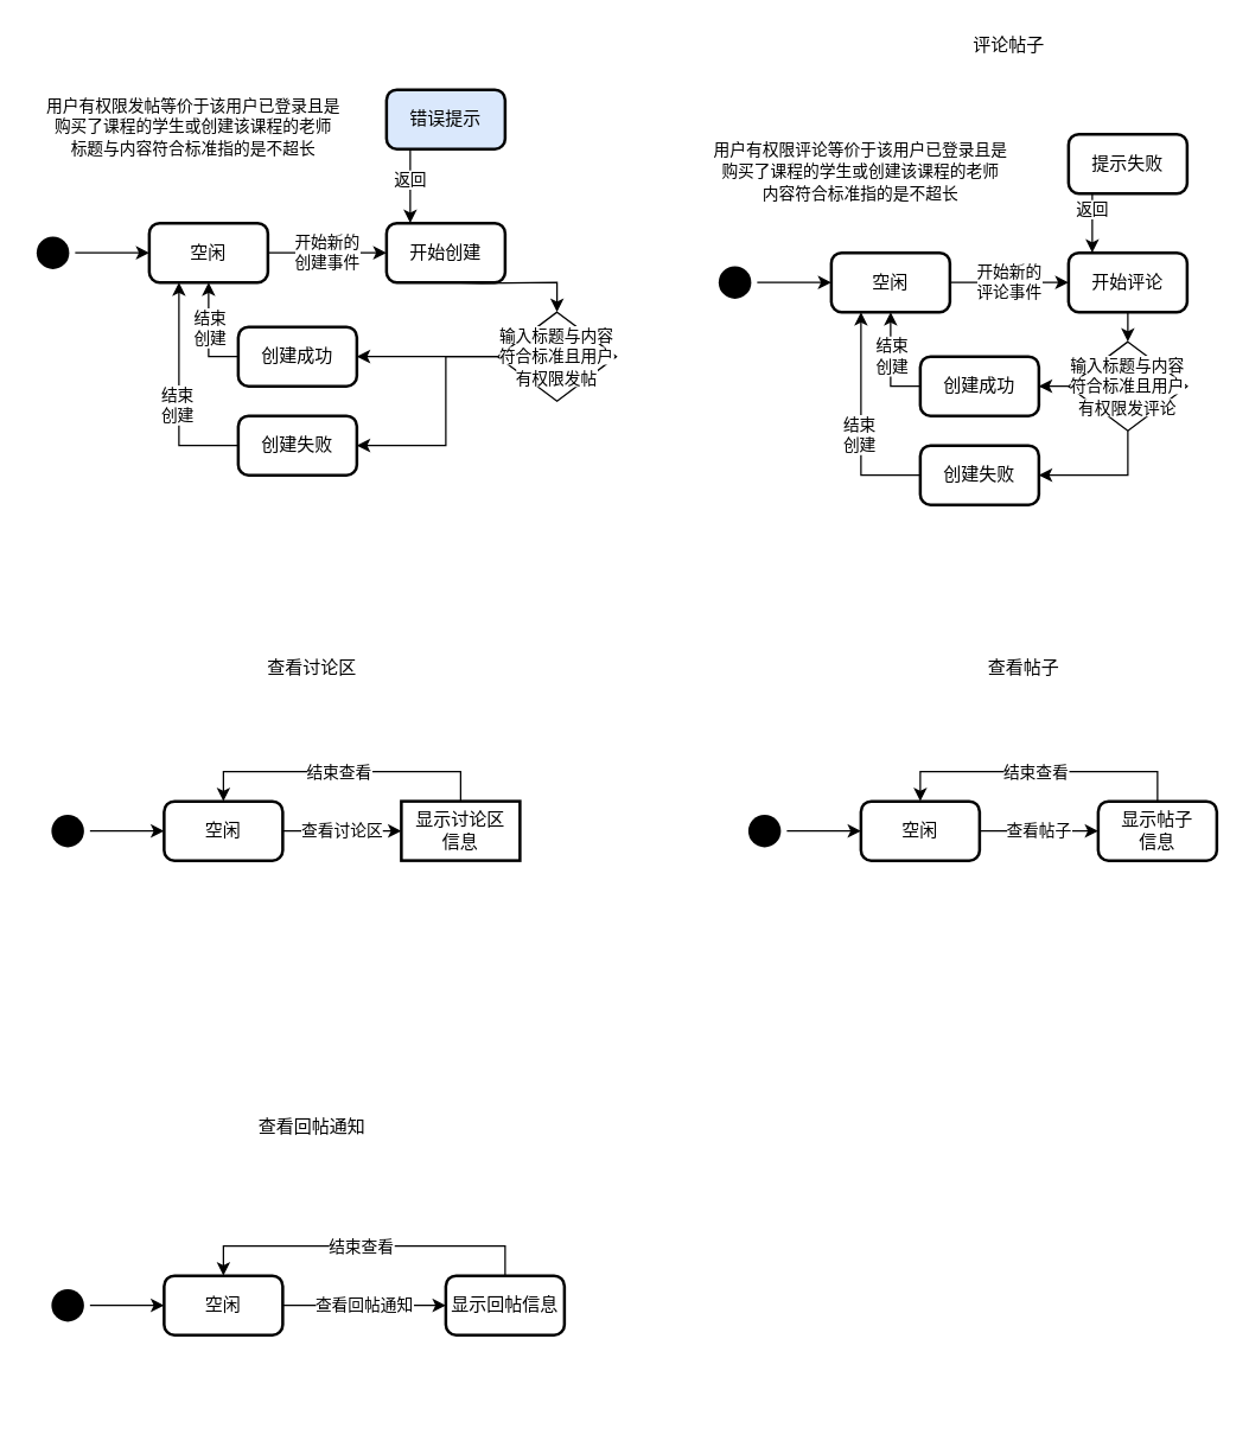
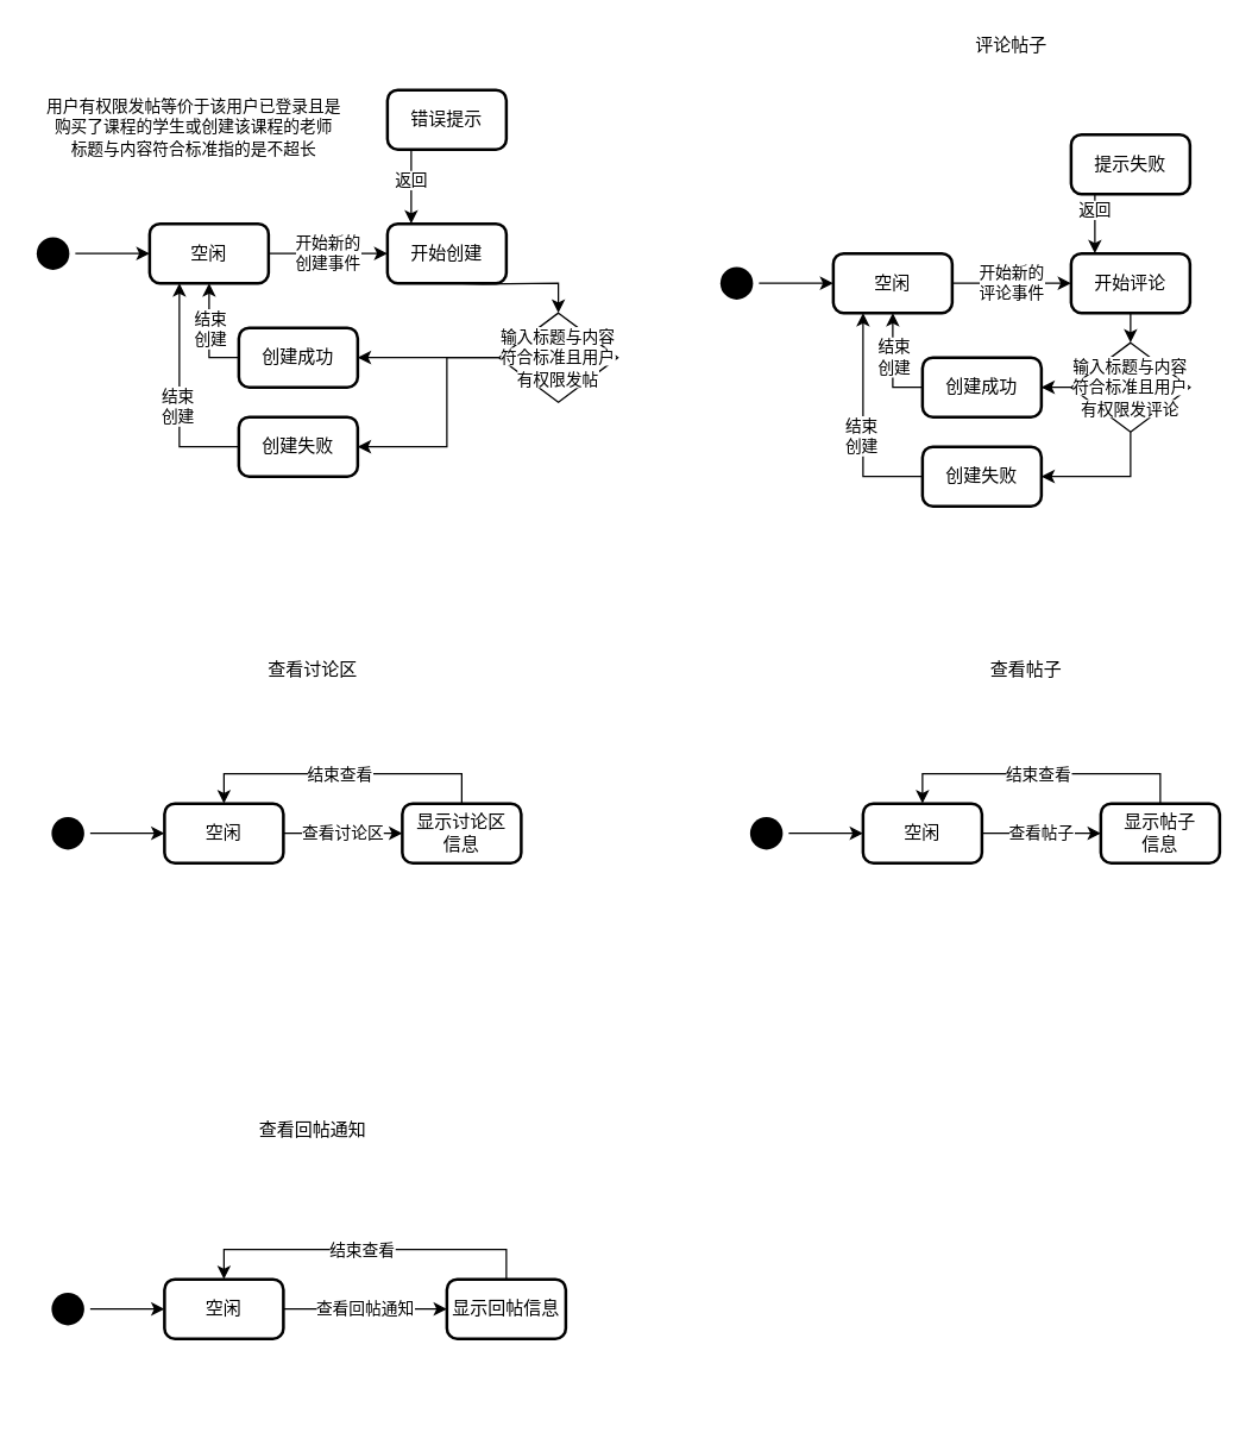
  <mxCell id="0" />
  <mxCell id="1" parent="0" />
  <mxCell id="2" value="&lt;span style=&quot;font-size: 11px ; background-color: rgb(255 , 255 , 255)&quot;&gt;用户有权限发帖等价于该用户已登录且是购买了课程的学生或创建该课程的老师&lt;br&gt;标题与内容符合标准指的是不超长&lt;br&gt;&lt;/span&gt;" style="text;html=1;strokeColor=none;fillColor=none;align=center;verticalAlign=middle;whiteSpace=wrap;rounded=0;" parent="1" vertex="1"><mxGeometry x="30" y="60" width="200" height="50" as="geometry" /></mxCell>
  <mxCell id="3" value="评论帖子" style="text;html=1;strokeColor=none;fillColor=none;align=center;verticalAlign=middle;whiteSpace=wrap;rounded=0;" parent="1" vertex="1"><mxGeometry x="650" y="20" width="60" height="20" as="geometry" /></mxCell>
  <mxCell id="4" value="查看讨论区" style="text;html=1;strokeColor=none;fillColor=none;align=center;verticalAlign=middle;whiteSpace=wrap;rounded=0;" parent="1" vertex="1"><mxGeometry x="170" y="440" width="80" height="20" as="geometry" /></mxCell>
  <mxCell id="5" value="查看帖子" style="text;html=1;strokeColor=none;fillColor=none;align=center;verticalAlign=middle;whiteSpace=wrap;rounded=0;" parent="1" vertex="1"><mxGeometry x="660" y="440" width="60" height="20" as="geometry" /></mxCell>
  <mxCell id="6" value="查看回帖通知" style="text;html=1;strokeColor=none;fillColor=none;align=center;verticalAlign=middle;whiteSpace=wrap;rounded=0;" parent="1" vertex="1"><mxGeometry x="160" y="750" width="100" height="20" as="geometry" /></mxCell>
  <mxCell id="7" value="开始新的&lt;br&gt;创建事件" style="edgeStyle=orthogonalEdgeStyle;rounded=0;orthogonalLoop=1;jettySize=auto;html=1;exitX=1;exitY=0.5;exitDx=0;exitDy=0;" parent="1" source="8" target="13" edge="1"><mxGeometry relative="1" as="geometry" /></mxCell>
  <mxCell id="8" value="空闲" style="rounded=1;whiteSpace=wrap;html=1;absoluteArcSize=1;arcSize=14;strokeWidth=2;" parent="1" vertex="1"><mxGeometry x="100" y="150" width="80" height="40" as="geometry" /></mxCell>
  <mxCell id="9" style="edgeStyle=orthogonalEdgeStyle;rounded=0;orthogonalLoop=1;jettySize=auto;html=1;" parent="1" source="10" target="8" edge="1"><mxGeometry relative="1" as="geometry" /></mxCell>
  <mxCell id="10" value="" style="ellipse;html=1;shape=startState;fillColor=#000000;strokeColor=none;" parent="1" vertex="1"><mxGeometry x="20" y="155" width="30" height="30" as="geometry" /></mxCell>
  <mxCell id="11" value="" style="edgeStyle=orthogonalEdgeStyle;html=1;verticalAlign=bottom;endArrow=open;endSize=8;strokeColor=none;" parent="1" source="10" edge="1"><mxGeometry relative="1" as="geometry"><mxPoint x="65" y="240" as="targetPoint" /></mxGeometry></mxCell>
  <mxCell id="12" value="" style="edgeStyle=orthogonalEdgeStyle;rounded=0;orthogonalLoop=1;jettySize=auto;html=1;exitX=0.75;exitY=1;exitDx=0;exitDy=0;entryX=0.5;entryY=0;entryDx=0;entryDy=0;" parent="1" edge="1" target="55"><mxGeometry relative="1" as="geometry"><mxPoint x="303" y="190" as="sourcePoint" /><mxPoint x="303" y="240" as="targetPoint" /></mxGeometry></mxCell>
  <mxCell id="13" value="开始创建" style="rounded=1;whiteSpace=wrap;html=1;absoluteArcSize=1;arcSize=14;strokeWidth=2;" parent="1" vertex="1"><mxGeometry x="260" y="150" width="80" height="40" as="geometry" /></mxCell>
  <mxCell id="14" style="edgeStyle=orthogonalEdgeStyle;rounded=0;orthogonalLoop=1;jettySize=auto;html=1;exitX=0.25;exitY=1;exitDx=0;exitDy=0;entryX=0.25;entryY=0;entryDx=0;entryDy=0;" parent="1" edge="1"><mxGeometry relative="1" as="geometry"><mxPoint x="276" y="100" as="sourcePoint" /><mxPoint x="276" y="150" as="targetPoint" /></mxGeometry></mxCell>
  <mxCell id="15" value="返回" style="edgeLabel;html=1;align=center;verticalAlign=middle;resizable=0;points=[];" parent="14" vertex="1" connectable="0"><mxGeometry x="-0.2" y="-1" relative="1" as="geometry"><mxPoint as="offset" /></mxGeometry></mxCell>
- <mxCell id="16" value="错误提示" style="rounded=1;whiteSpace=wrap;html=1;absoluteArcSize=1;arcSize=14;strokeWidth=2;fillColor=#dae8fc;" parent="1" vertex="1"><mxGeometry x="260" y="60" width="80" height="40" as="geometry" /></mxCell>
+ <mxCell id="16" value="错误提示" style="rounded=1;whiteSpace=wrap;html=1;absoluteArcSize=1;arcSize=14;strokeWidth=2;" parent="1" vertex="1"><mxGeometry x="260" y="60" width="80" height="40" as="geometry" /></mxCell>
  <mxCell id="17" style="edgeStyle=orthogonalEdgeStyle;rounded=0;orthogonalLoop=1;jettySize=auto;html=1;exitX=0;exitY=0.5;exitDx=0;exitDy=0;entryX=0.5;entryY=1;entryDx=0;entryDy=0;" parent="1" source="19" target="8" edge="1"><mxGeometry relative="1" as="geometry" /></mxCell>
  <mxCell id="18" value="结束&lt;br&gt;创建" style="edgeLabel;html=1;align=center;verticalAlign=middle;resizable=0;points=[];" parent="17" vertex="1" connectable="0"><mxGeometry x="-0.074" y="3" relative="1" as="geometry"><mxPoint x="3" y="-8" as="offset" /></mxGeometry></mxCell>
  <mxCell id="19" value="创建成功" style="rounded=1;whiteSpace=wrap;html=1;absoluteArcSize=1;arcSize=14;strokeWidth=2;" parent="1" vertex="1"><mxGeometry x="160" y="220" width="80" height="40" as="geometry" /></mxCell>
  <mxCell id="20" value="开始新的&lt;br&gt;评论事件" style="edgeStyle=orthogonalEdgeStyle;rounded=0;orthogonalLoop=1;jettySize=auto;html=1;exitX=1;exitY=0.5;exitDx=0;exitDy=0;" parent="1" source="21" target="25" edge="1"><mxGeometry relative="1" as="geometry" /></mxCell>
  <mxCell id="21" value="空闲" style="rounded=1;whiteSpace=wrap;html=1;absoluteArcSize=1;arcSize=14;strokeWidth=2;" parent="1" vertex="1"><mxGeometry x="560" y="170" width="80" height="40" as="geometry" /></mxCell>
  <mxCell id="22" style="edgeStyle=orthogonalEdgeStyle;rounded=0;orthogonalLoop=1;jettySize=auto;html=1;" parent="1" source="23" target="21" edge="1"><mxGeometry relative="1" as="geometry" /></mxCell>
  <mxCell id="23" value="" style="ellipse;html=1;shape=startState;fillColor=#000000;strokeColor=none;" parent="1" vertex="1"><mxGeometry x="480" y="175" width="30" height="30" as="geometry" /></mxCell>
  <mxCell id="24" value="" style="edgeStyle=orthogonalEdgeStyle;html=1;verticalAlign=bottom;endArrow=open;endSize=8;strokeColor=none;" parent="1" source="23" edge="1"><mxGeometry relative="1" as="geometry"><mxPoint x="525" y="260" as="targetPoint" /></mxGeometry></mxCell>
  <mxCell id="25" value="开始评论" style="rounded=1;whiteSpace=wrap;html=1;absoluteArcSize=1;arcSize=14;strokeWidth=2;" parent="1" vertex="1"><mxGeometry x="720" y="170" width="80" height="40" as="geometry" /></mxCell>
  <mxCell id="26" style="edgeStyle=orthogonalEdgeStyle;rounded=0;orthogonalLoop=1;jettySize=auto;html=1;exitX=0.25;exitY=1;exitDx=0;exitDy=0;entryX=0.25;entryY=0;entryDx=0;entryDy=0;" parent="1" edge="1"><mxGeometry relative="1" as="geometry"><mxPoint x="736" y="120" as="sourcePoint" /><mxPoint x="736" y="170" as="targetPoint" /></mxGeometry></mxCell>
  <mxCell id="27" value="返回" style="edgeLabel;html=1;align=center;verticalAlign=middle;resizable=0;points=[];" parent="26" vertex="1" connectable="0"><mxGeometry x="-0.2" y="-1" relative="1" as="geometry"><mxPoint as="offset" /></mxGeometry></mxCell>
  <mxCell id="28" value="提示失败" style="rounded=1;whiteSpace=wrap;html=1;absoluteArcSize=1;arcSize=14;strokeWidth=2;" parent="1" vertex="1"><mxGeometry x="720" y="90" width="80" height="40" as="geometry" /></mxCell>
  <mxCell id="29" value="查看讨论区" style="edgeStyle=orthogonalEdgeStyle;rounded=0;orthogonalLoop=1;jettySize=auto;html=1;exitX=1;exitY=0.5;exitDx=0;exitDy=0;" parent="1" source="30" target="36" edge="1"><mxGeometry relative="1" as="geometry" /></mxCell>
  <mxCell id="30" value="空闲" style="rounded=1;whiteSpace=wrap;html=1;absoluteArcSize=1;arcSize=14;strokeWidth=2;" parent="1" vertex="1"><mxGeometry x="110" y="540" width="80" height="40" as="geometry" /></mxCell>
  <mxCell id="31" style="edgeStyle=orthogonalEdgeStyle;rounded=0;orthogonalLoop=1;jettySize=auto;html=1;" parent="1" source="32" target="30" edge="1"><mxGeometry relative="1" as="geometry" /></mxCell>
  <mxCell id="32" value="" style="ellipse;html=1;shape=startState;fillColor=#000000;strokeColor=none;" parent="1" vertex="1"><mxGeometry x="30" y="545" width="30" height="30" as="geometry" /></mxCell>
  <mxCell id="33" value="" style="edgeStyle=orthogonalEdgeStyle;html=1;verticalAlign=bottom;endArrow=open;endSize=8;strokeColor=none;" parent="1" source="32" edge="1"><mxGeometry relative="1" as="geometry"><mxPoint x="75" y="630" as="targetPoint" /></mxGeometry></mxCell>
  <mxCell id="34" style="edgeStyle=orthogonalEdgeStyle;rounded=0;orthogonalLoop=1;jettySize=auto;html=1;exitX=0.5;exitY=0;exitDx=0;exitDy=0;entryX=0.5;entryY=0;entryDx=0;entryDy=0;" parent="1" source="36" target="30" edge="1"><mxGeometry relative="1" as="geometry" /></mxCell>
  <mxCell id="35" value="结束查看" style="edgeLabel;html=1;align=center;verticalAlign=middle;resizable=0;points=[];" parent="34" vertex="1" connectable="0"><mxGeometry x="0.03" relative="1" as="geometry"><mxPoint as="offset" /></mxGeometry></mxCell>
- <mxCell id="36" value="显示讨论区&lt;br&gt;信息" style="whiteSpace=wrap;html=1;absoluteArcSize=1;arcSize=14;strokeWidth=2;rounded=0;" parent="1" vertex="1"><mxGeometry x="270" y="540" width="80" height="40" as="geometry" /></mxCell>
+ <mxCell id="36" value="显示讨论区&lt;br&gt;信息" style="rounded=1;whiteSpace=wrap;html=1;absoluteArcSize=1;arcSize=14;strokeWidth=2;" parent="1" vertex="1"><mxGeometry x="270" y="540" width="80" height="40" as="geometry" /></mxCell>
  <mxCell id="37" value="查看帖子" style="edgeStyle=orthogonalEdgeStyle;rounded=0;orthogonalLoop=1;jettySize=auto;html=1;exitX=1;exitY=0.5;exitDx=0;exitDy=0;" parent="1" source="38" target="44" edge="1"><mxGeometry relative="1" as="geometry" /></mxCell>
  <mxCell id="38" value="空闲" style="rounded=1;whiteSpace=wrap;html=1;absoluteArcSize=1;arcSize=14;strokeWidth=2;" parent="1" vertex="1"><mxGeometry x="580" y="540" width="80" height="40" as="geometry" /></mxCell>
  <mxCell id="39" style="edgeStyle=orthogonalEdgeStyle;rounded=0;orthogonalLoop=1;jettySize=auto;html=1;" parent="1" source="40" target="38" edge="1"><mxGeometry relative="1" as="geometry" /></mxCell>
  <mxCell id="40" value="" style="ellipse;html=1;shape=startState;fillColor=#000000;strokeColor=none;" parent="1" vertex="1"><mxGeometry x="500" y="545" width="30" height="30" as="geometry" /></mxCell>
  <mxCell id="41" value="" style="edgeStyle=orthogonalEdgeStyle;html=1;verticalAlign=bottom;endArrow=open;endSize=8;strokeColor=none;" parent="1" source="40" edge="1"><mxGeometry relative="1" as="geometry"><mxPoint x="545" y="630" as="targetPoint" /></mxGeometry></mxCell>
  <mxCell id="42" style="edgeStyle=orthogonalEdgeStyle;rounded=0;orthogonalLoop=1;jettySize=auto;html=1;exitX=0.5;exitY=0;exitDx=0;exitDy=0;entryX=0.5;entryY=0;entryDx=0;entryDy=0;" parent="1" source="44" target="38" edge="1"><mxGeometry relative="1" as="geometry" /></mxCell>
  <mxCell id="43" value="结束查看" style="edgeLabel;html=1;align=center;verticalAlign=middle;resizable=0;points=[];" parent="42" vertex="1" connectable="0"><mxGeometry x="0.03" relative="1" as="geometry"><mxPoint as="offset" /></mxGeometry></mxCell>
  <mxCell id="44" value="显示帖子&lt;br&gt;信息" style="rounded=1;whiteSpace=wrap;html=1;absoluteArcSize=1;arcSize=14;strokeWidth=2;" parent="1" vertex="1"><mxGeometry x="740" y="540" width="80" height="40" as="geometry" /></mxCell>
  <mxCell id="45" value="查看回帖通知" style="edgeStyle=orthogonalEdgeStyle;rounded=0;orthogonalLoop=1;jettySize=auto;html=1;exitX=1;exitY=0.5;exitDx=0;exitDy=0;" parent="1" source="46" target="52" edge="1"><mxGeometry relative="1" as="geometry" /></mxCell>
  <mxCell id="46" value="空闲" style="rounded=1;whiteSpace=wrap;html=1;absoluteArcSize=1;arcSize=14;strokeWidth=2;" parent="1" vertex="1"><mxGeometry x="110" y="860" width="80" height="40" as="geometry" /></mxCell>
  <mxCell id="47" style="edgeStyle=orthogonalEdgeStyle;rounded=0;orthogonalLoop=1;jettySize=auto;html=1;" parent="1" source="48" target="46" edge="1"><mxGeometry relative="1" as="geometry" /></mxCell>
  <mxCell id="48" value="" style="ellipse;html=1;shape=startState;fillColor=#000000;strokeColor=none;" parent="1" vertex="1"><mxGeometry x="30" y="865" width="30" height="30" as="geometry" /></mxCell>
  <mxCell id="49" value="" style="edgeStyle=orthogonalEdgeStyle;html=1;verticalAlign=bottom;endArrow=open;endSize=8;strokeColor=none;" parent="1" source="48" edge="1"><mxGeometry relative="1" as="geometry"><mxPoint x="75" y="950" as="targetPoint" /></mxGeometry></mxCell>
  <mxCell id="50" style="edgeStyle=orthogonalEdgeStyle;rounded=0;orthogonalLoop=1;jettySize=auto;html=1;exitX=0.5;exitY=0;exitDx=0;exitDy=0;entryX=0.5;entryY=0;entryDx=0;entryDy=0;" parent="1" source="52" target="46" edge="1"><mxGeometry relative="1" as="geometry" /></mxCell>
  <mxCell id="51" value="结束查看" style="edgeLabel;html=1;align=center;verticalAlign=middle;resizable=0;points=[];" parent="50" vertex="1" connectable="0"><mxGeometry x="0.03" relative="1" as="geometry"><mxPoint as="offset" /></mxGeometry></mxCell>
  <mxCell id="52" value="显示回帖信息" style="rounded=1;whiteSpace=wrap;html=1;absoluteArcSize=1;arcSize=14;strokeWidth=2;" parent="1" vertex="1"><mxGeometry x="300" y="860" width="80" height="40" as="geometry" /></mxCell>
  <mxCell id="53" style="edgeStyle=orthogonalEdgeStyle;rounded=0;orthogonalLoop=1;jettySize=auto;html=1;entryX=1;entryY=0.5;entryDx=0;entryDy=0;" edge="1" parent="1" source="55" target="19"><mxGeometry relative="1" as="geometry" /></mxCell>
  <mxCell id="54" style="edgeStyle=orthogonalEdgeStyle;rounded=0;orthogonalLoop=1;jettySize=auto;html=1;entryX=1;entryY=0.5;entryDx=0;entryDy=0;" edge="1" parent="1" source="55" target="58"><mxGeometry relative="1" as="geometry"><mxPoint x="280" y="350" as="targetPoint" /><Array as="points"><mxPoint x="300" y="300" /></Array></mxGeometry></mxCell>
  <mxCell id="55" value="&lt;span style=&quot;font-size: 11px ; background-color: rgb(255 , 255 , 255)&quot;&gt;输入标题与内容&lt;/span&gt;&lt;br style=&quot;font-size: 11px&quot;&gt;&lt;span style=&quot;font-size: 11px ; background-color: rgb(255 , 255 , 255)&quot;&gt;符合标准且用户有权限发帖&lt;/span&gt;" style="rhombus;whiteSpace=wrap;html=1;" vertex="1" parent="1"><mxGeometry x="335" y="210" width="80" height="60" as="geometry" /></mxCell>
  <mxCell id="56" style="edgeStyle=orthogonalEdgeStyle;rounded=0;orthogonalLoop=1;jettySize=auto;html=1;entryX=0.25;entryY=1;entryDx=0;entryDy=0;" edge="1" parent="1" source="58" target="8"><mxGeometry relative="1" as="geometry"><Array as="points"><mxPoint x="120" y="300" /></Array></mxGeometry></mxCell>
  <mxCell id="57" value="结束&lt;br&gt;创建" style="edgeLabel;html=1;align=center;verticalAlign=middle;resizable=0;points=[];" vertex="1" connectable="0" parent="56"><mxGeometry x="-0.099" y="2" relative="1" as="geometry"><mxPoint as="offset" /></mxGeometry></mxCell>
  <mxCell id="58" value="创建失败" style="rounded=1;whiteSpace=wrap;html=1;absoluteArcSize=1;arcSize=14;strokeWidth=2;" vertex="1" parent="1"><mxGeometry x="160" y="280" width="80" height="40" as="geometry" /></mxCell>
- <mxCell id="59" value="&lt;span style=&quot;font-size: 11px ; background-color: rgb(255 , 255 , 255)&quot;&gt;用户有权限评论等价于该用户已登录且是购买了课程的学生或创建该课程的老师&lt;br&gt;内容符合标准指的是不超长&lt;br&gt;&lt;/span&gt;" style="text;html=1;strokeColor=none;fillColor=none;align=center;verticalAlign=middle;whiteSpace=wrap;rounded=0;" vertex="1" parent="1"><mxGeometry x="480" y="90" width="200" height="50" as="geometry" /></mxCell>
  <mxCell id="60" value="" style="edgeStyle=orthogonalEdgeStyle;rounded=0;orthogonalLoop=1;jettySize=auto;html=1;exitX=0.75;exitY=1;exitDx=0;exitDy=0;entryX=0.5;entryY=0;entryDx=0;entryDy=0;" edge="1" parent="1" target="66"><mxGeometry relative="1" as="geometry"><mxPoint x="763" y="210" as="sourcePoint" /><mxPoint x="763" y="260" as="targetPoint" /></mxGeometry></mxCell>
  <mxCell id="61" style="edgeStyle=orthogonalEdgeStyle;rounded=0;orthogonalLoop=1;jettySize=auto;html=1;exitX=0;exitY=0.5;exitDx=0;exitDy=0;entryX=0.5;entryY=1;entryDx=0;entryDy=0;" edge="1" parent="1" source="63"><mxGeometry relative="1" as="geometry"><mxPoint x="600" y="210" as="targetPoint" /></mxGeometry></mxCell>
  <mxCell id="62" value="结束&lt;br&gt;创建" style="edgeLabel;html=1;align=center;verticalAlign=middle;resizable=0;points=[];" vertex="1" connectable="0" parent="61"><mxGeometry x="-0.074" y="3" relative="1" as="geometry"><mxPoint x="3" y="-8" as="offset" /></mxGeometry></mxCell>
  <mxCell id="63" value="创建成功" style="rounded=1;whiteSpace=wrap;html=1;absoluteArcSize=1;arcSize=14;strokeWidth=2;" vertex="1" parent="1"><mxGeometry x="620" y="240" width="80" height="40" as="geometry" /></mxCell>
  <mxCell id="64" style="edgeStyle=orthogonalEdgeStyle;rounded=0;orthogonalLoop=1;jettySize=auto;html=1;entryX=1;entryY=0.5;entryDx=0;entryDy=0;" edge="1" parent="1" source="66" target="63"><mxGeometry relative="1" as="geometry" /></mxCell>
  <mxCell id="65" style="edgeStyle=orthogonalEdgeStyle;rounded=0;orthogonalLoop=1;jettySize=auto;html=1;entryX=1;entryY=0.5;entryDx=0;entryDy=0;" edge="1" parent="1" source="66" target="69"><mxGeometry relative="1" as="geometry"><mxPoint x="740" y="370" as="targetPoint" /><Array as="points"><mxPoint x="760" y="320" /></Array></mxGeometry></mxCell>
  <mxCell id="66" value="&lt;span style=&quot;font-size: 11px ; background-color: rgb(255 , 255 , 255)&quot;&gt;输入标题与内容&lt;/span&gt;&lt;br style=&quot;font-size: 11px&quot;&gt;&lt;span style=&quot;font-size: 11px ; background-color: rgb(255 , 255 , 255)&quot;&gt;符合标准且用户有权限发评论&lt;/span&gt;" style="rhombus;whiteSpace=wrap;html=1;" vertex="1" parent="1"><mxGeometry x="720" y="230" width="80" height="60" as="geometry" /></mxCell>
  <mxCell id="67" style="edgeStyle=orthogonalEdgeStyle;rounded=0;orthogonalLoop=1;jettySize=auto;html=1;entryX=0.25;entryY=1;entryDx=0;entryDy=0;" edge="1" parent="1" source="69"><mxGeometry relative="1" as="geometry"><mxPoint x="580" y="210" as="targetPoint" /><Array as="points"><mxPoint x="580" y="320" /></Array></mxGeometry></mxCell>
  <mxCell id="68" value="结束&lt;br&gt;创建" style="edgeLabel;html=1;align=center;verticalAlign=middle;resizable=0;points=[];" vertex="1" connectable="0" parent="67"><mxGeometry x="-0.099" y="2" relative="1" as="geometry"><mxPoint as="offset" /></mxGeometry></mxCell>
  <mxCell id="69" value="创建失败" style="rounded=1;whiteSpace=wrap;html=1;absoluteArcSize=1;arcSize=14;strokeWidth=2;" vertex="1" parent="1"><mxGeometry x="620" y="300" width="80" height="40" as="geometry" /></mxCell>
